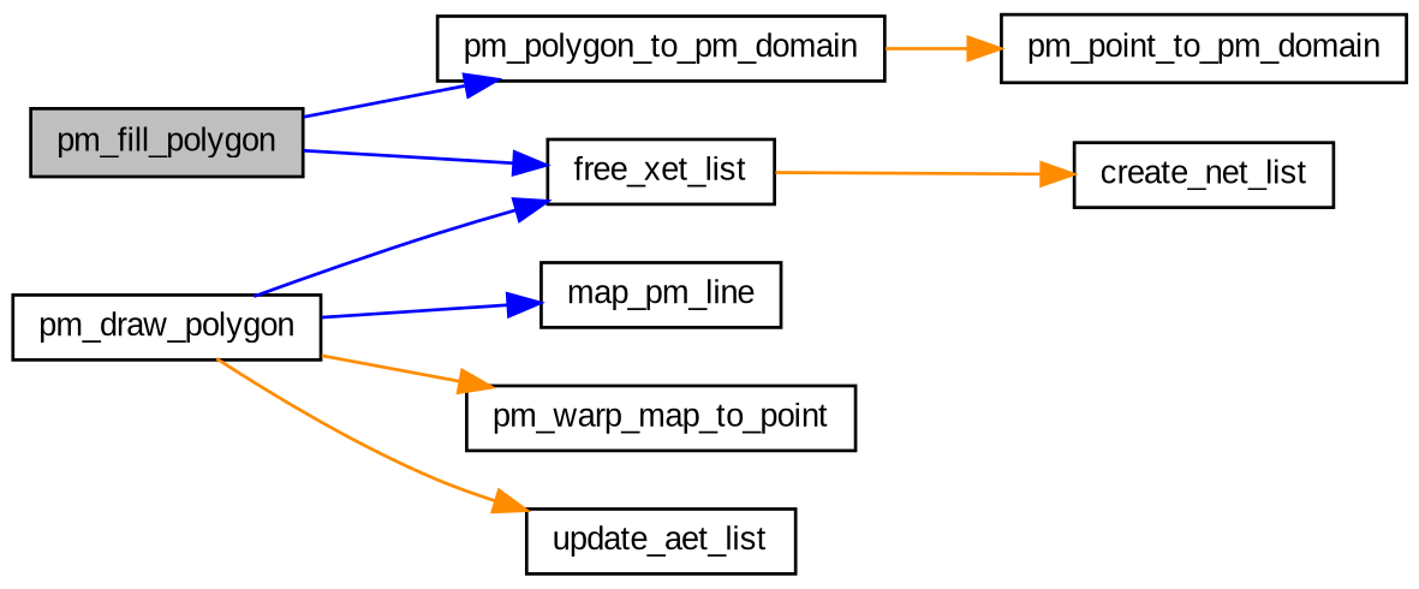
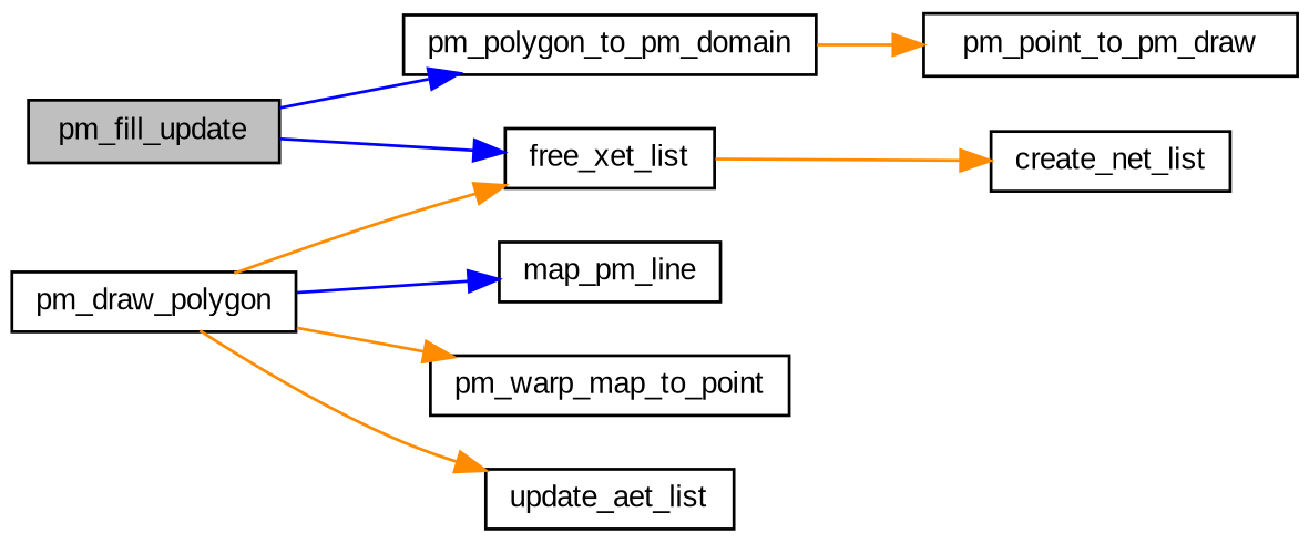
  digraph {
    fontname="Liberation Sans"
    rankdir=LR
    node [color=black fontname="Liberation Sans" fontsize=10 shape=record]
    edge [color=blue fontname="Liberation Sans" fontsize=10 labelfontname=Helvetica labelfontsize=10 style=solid]
-   n1 [fillcolor=grey75 fontcolor=black height=0.2 label=pm_fill_polygon style=filled width=0.4]
+   n1 [fillcolor=grey75 fontcolor=black height=0.2 label=pm_fill_update style=filled width=0.4]
    n2 [height=0.2 label=pm_polygon_to_pm_domain width=0.4]
    n3 [height=0.2 label=free_xet_list width=0.4]
    n4 [height=0.2 label=pm_draw_polygon width=0.4]
    n5 [height=0.2 label=map_pm_line width=0.4]
    n6 [height=0.2 label=pm_warp_map_to_point width=0.4]
    n7 [height=0.2 label=update_aet_list width=0.4]
-   n8 [height=0.2 label=pm_point_to_pm_domain width=0.4]
+   n8 [height=0.2 label=pm_point_to_pm_draw width=0.4]
    n9 [height=0.2 label=create_net_list width=0.4]
    n1 -> n2
    n1 -> n3
    n2 -> n8 [color=darkorange]
    n3 -> n9 [color=darkorange]
-   n4 -> n3
+   n4 -> n3 [color=darkorange]
    n4 -> n5
    n4 -> n6 [color=darkorange]
    n4 -> n7 [color=darkorange]
  }
